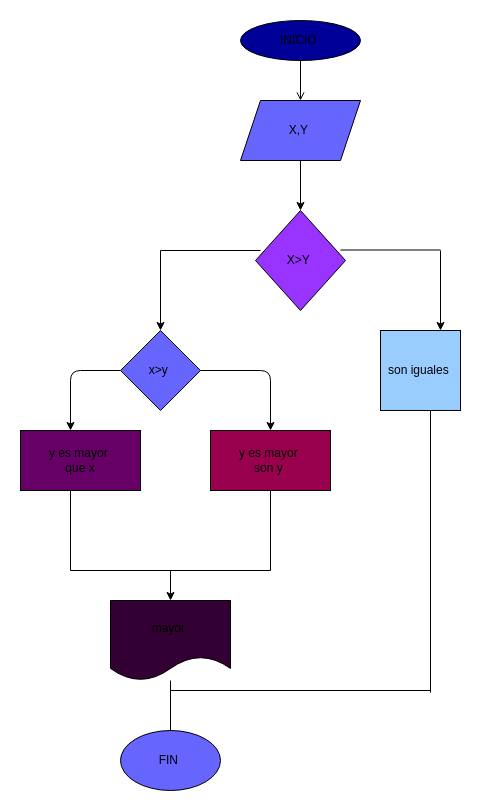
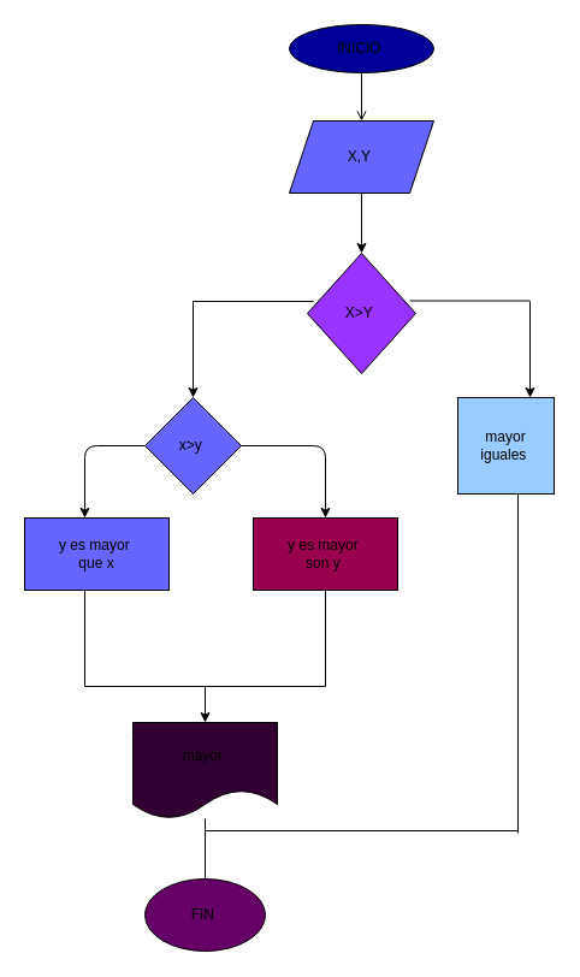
  <mxCell id="0" />
  <mxCell id="1" parent="0" />
  <mxCell id="2" value="" style="edgeStyle=none;html=1;endArrow=open;" parent="1" source="3" target="5" edge="1"><mxGeometry relative="1" as="geometry" /></mxCell>
  <mxCell id="3" value="INICIO&amp;nbsp;" style="ellipse;whiteSpace=wrap;html=1;fillColor=#000099;" parent="1" vertex="1"><mxGeometry x="240" y="20" width="120" height="40" as="geometry" /></mxCell>
  <mxCell id="4" value="" style="edgeStyle=none;html=1;" parent="1" source="5" target="6" edge="1"><mxGeometry relative="1" as="geometry" /></mxCell>
  <mxCell id="5" value="X,Y&amp;nbsp;" style="shape=parallelogram;perimeter=parallelogramPerimeter;whiteSpace=wrap;html=1;fixedSize=1;fillColor=#6666FF;" parent="1" vertex="1"><mxGeometry x="240" y="100" width="120" height="60" as="geometry" /></mxCell>
  <mxCell id="6" value="X&amp;gt;Y&amp;nbsp;" style="rhombus;whiteSpace=wrap;html=1;fillColor=#9933FF;" parent="1" vertex="1"><mxGeometry x="255" y="210" width="90" height="100" as="geometry" /></mxCell>
  <mxCell id="7" value="" style="endArrow=none;html=1;" parent="1" edge="1"><mxGeometry width="50" height="50" relative="1" as="geometry"><mxPoint x="260" y="250" as="sourcePoint" /><mxPoint x="160" y="250" as="targetPoint" /></mxGeometry></mxCell>
  <mxCell id="8" value="" style="endArrow=none;html=1;" parent="1" edge="1"><mxGeometry width="50" height="50" relative="1" as="geometry"><mxPoint x="440" y="249.5" as="sourcePoint" /><mxPoint x="340" y="249.5" as="targetPoint" /></mxGeometry></mxCell>
  <mxCell id="9" value="" style="endArrow=classic;html=1;" parent="1" edge="1"><mxGeometry width="50" height="50" relative="1" as="geometry"><mxPoint x="160" y="250" as="sourcePoint" /><mxPoint x="160" y="330" as="targetPoint" /></mxGeometry></mxCell>
  <mxCell id="10" value="" style="endArrow=classic;html=1;" parent="1" edge="1"><mxGeometry width="50" height="50" relative="1" as="geometry"><mxPoint x="440" y="250" as="sourcePoint" /><mxPoint x="440" y="330" as="targetPoint" /></mxGeometry></mxCell>
  <mxCell id="11" value="" style="edgeStyle=none;html=1;endArrow=none;" parent="1" source="12" target="13" edge="1"><mxGeometry relative="1" as="geometry" /></mxCell>
  <mxCell id="12" value="mayor&amp;nbsp;" style="shape=document;whiteSpace=wrap;html=1;boundedLbl=1;fillColor=#330033;" parent="1" vertex="1"><mxGeometry x="110" y="600" width="120" height="80" as="geometry" /></mxCell>
- <mxCell id="13" value="FIN&amp;nbsp;" style="ellipse;whiteSpace=wrap;html=1;fillColor=#6666ff;" parent="1" vertex="1"><mxGeometry x="120" y="730" width="100" height="60" as="geometry" /></mxCell>
+ <mxCell id="13" value="FIN&amp;nbsp;" style="ellipse;whiteSpace=wrap;html=1;fillColor=#660066;" parent="1" vertex="1"><mxGeometry x="120" y="730" width="100" height="60" as="geometry" /></mxCell>
  <mxCell id="14" style="edgeStyle=none;html=1;exitX=1;exitY=0.5;exitDx=0;exitDy=0;" parent="1" source="16" edge="1"><mxGeometry relative="1" as="geometry"><mxPoint x="270" y="430" as="targetPoint" /><Array as="points"><mxPoint x="270" y="370" /></Array></mxGeometry></mxCell>
  <mxCell id="15" style="edgeStyle=none;html=1;" parent="1" source="16" edge="1"><mxGeometry relative="1" as="geometry"><mxPoint x="70" y="430" as="targetPoint" /><Array as="points"><mxPoint x="70" y="370" /></Array></mxGeometry></mxCell>
  <mxCell id="16" value="x&amp;gt;y&amp;nbsp;" style="rhombus;whiteSpace=wrap;html=1;fillColor=#6666FF;" parent="1" vertex="1"><mxGeometry x="120" y="330" width="80" height="80" as="geometry" /></mxCell>
- <mxCell id="17" value="son iguales&amp;nbsp;" style="whiteSpace=wrap;html=1;aspect=fixed;fillColor=#99CCFF;" parent="1" vertex="1"><mxGeometry x="380" y="330" width="80" height="80" as="geometry" /></mxCell>
+ <mxCell id="17" value="mayor iguales&amp;nbsp;" style="whiteSpace=wrap;html=1;aspect=fixed;fillColor=#99CCFF;" parent="1" vertex="1"><mxGeometry x="380" y="330" width="80" height="80" as="geometry" /></mxCell>
  <mxCell id="18" value="y es mayor&amp;nbsp;&lt;br&gt;son y&amp;nbsp;" style="rounded=0;whiteSpace=wrap;html=1;fillColor=#99004D;" parent="1" vertex="1"><mxGeometry x="210" y="430" width="120" height="60" as="geometry" /></mxCell>
- <mxCell id="19" value="y es mayor&amp;nbsp;&lt;br&gt;que x" style="rounded=0;whiteSpace=wrap;html=1;fillColor=#660066;" parent="1" vertex="1"><mxGeometry x="20" y="430" width="120" height="60" as="geometry" /></mxCell>
+ <mxCell id="19" value="y es mayor&amp;nbsp;&lt;br&gt;que x" style="rounded=0;whiteSpace=wrap;html=1;fillColor=#6666ff;" parent="1" vertex="1"><mxGeometry x="20" y="430" width="120" height="60" as="geometry" /></mxCell>
  <mxCell id="20" style="edgeStyle=none;html=1;entryX=0.5;entryY=0;entryDx=0;entryDy=0;" parent="1" source="21" target="12" edge="1"><mxGeometry relative="1" as="geometry" /></mxCell>
  <mxCell id="21" value="" style="shape=partialRectangle;whiteSpace=wrap;html=1;bottom=1;right=1;left=1;top=0;fillColor=none;routingCenterX=-0.5;" parent="1" vertex="1"><mxGeometry x="70" y="490" width="200" height="80" as="geometry" /></mxCell>
  <mxCell id="22" value="" style="endArrow=none;html=1;" edge="1" parent="1"><mxGeometry width="50" height="50" relative="1" as="geometry"><mxPoint x="430" y="692" as="sourcePoint" /><mxPoint x="430" y="410" as="targetPoint" /></mxGeometry></mxCell>
  <mxCell id="23" value="" style="endArrow=none;html=1;" edge="1" parent="1"><mxGeometry width="50" height="50" relative="1" as="geometry"><mxPoint x="170" y="690" as="sourcePoint" /><mxPoint x="430" y="690" as="targetPoint" /></mxGeometry></mxCell>
